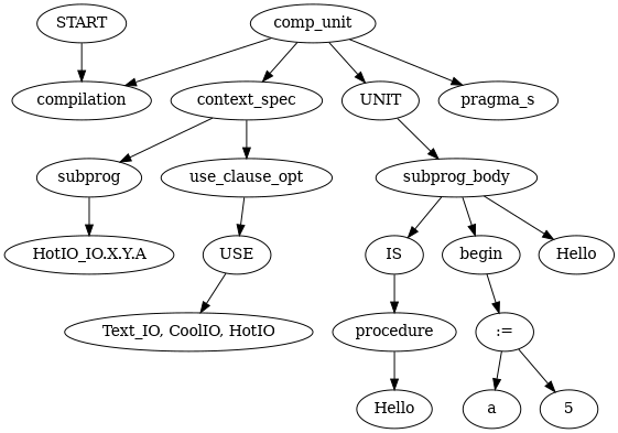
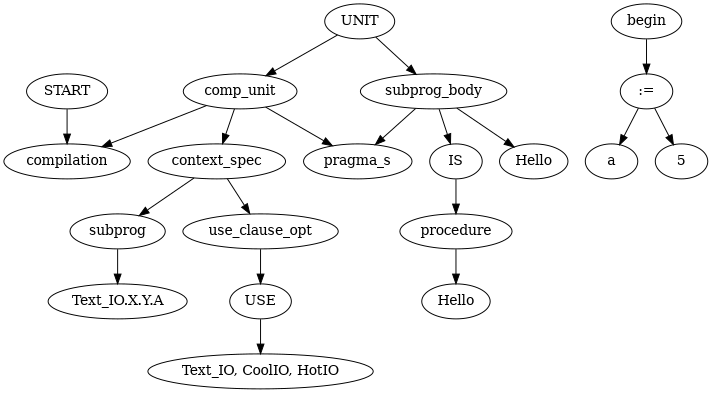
  digraph {
    n1 [label=START]
    n2 [label=compilation]
    n3 [label=comp_unit]
    n4 [label=context_spec]
    n5 [label=UNIT]
    n6 [label=pragma_s]
    n7 [label=subprog]
    n8 [label=use_clause_opt]
    n9 [label=subprog_body]
-   n10 [label="HotIO_IO.X.Y.A"]
+   n10 [label="Text_IO.X.Y.A"]
    n11 [label=USE]
    n12 [label="Text_IO, CoolIO, HotIO"]
    n13 [label=IS]
    n14 [label=begin]
    n15 [label=Hello]
    n16 [label=procedure]
    n17 [label=":="]
    n18 [label=Hello]
    n19 [label=a]
    n20 [label=5]
    n1 -> n2
    n3 -> n2
    n3 -> n4
-   n3 -> n5
+   n5 -> n3
    n3 -> n6
    n4 -> n7
    n4 -> n8
    n5 -> n9
    n7 -> n10
    n8 -> n11
    n9 -> n13
-   n9 -> n14
+   n9 -> n6
    n9 -> n15
    n11 -> n12
    n13 -> n16
    n14 -> n17
    n16 -> n18
    n17 -> n19
    n17 -> n20
  }
